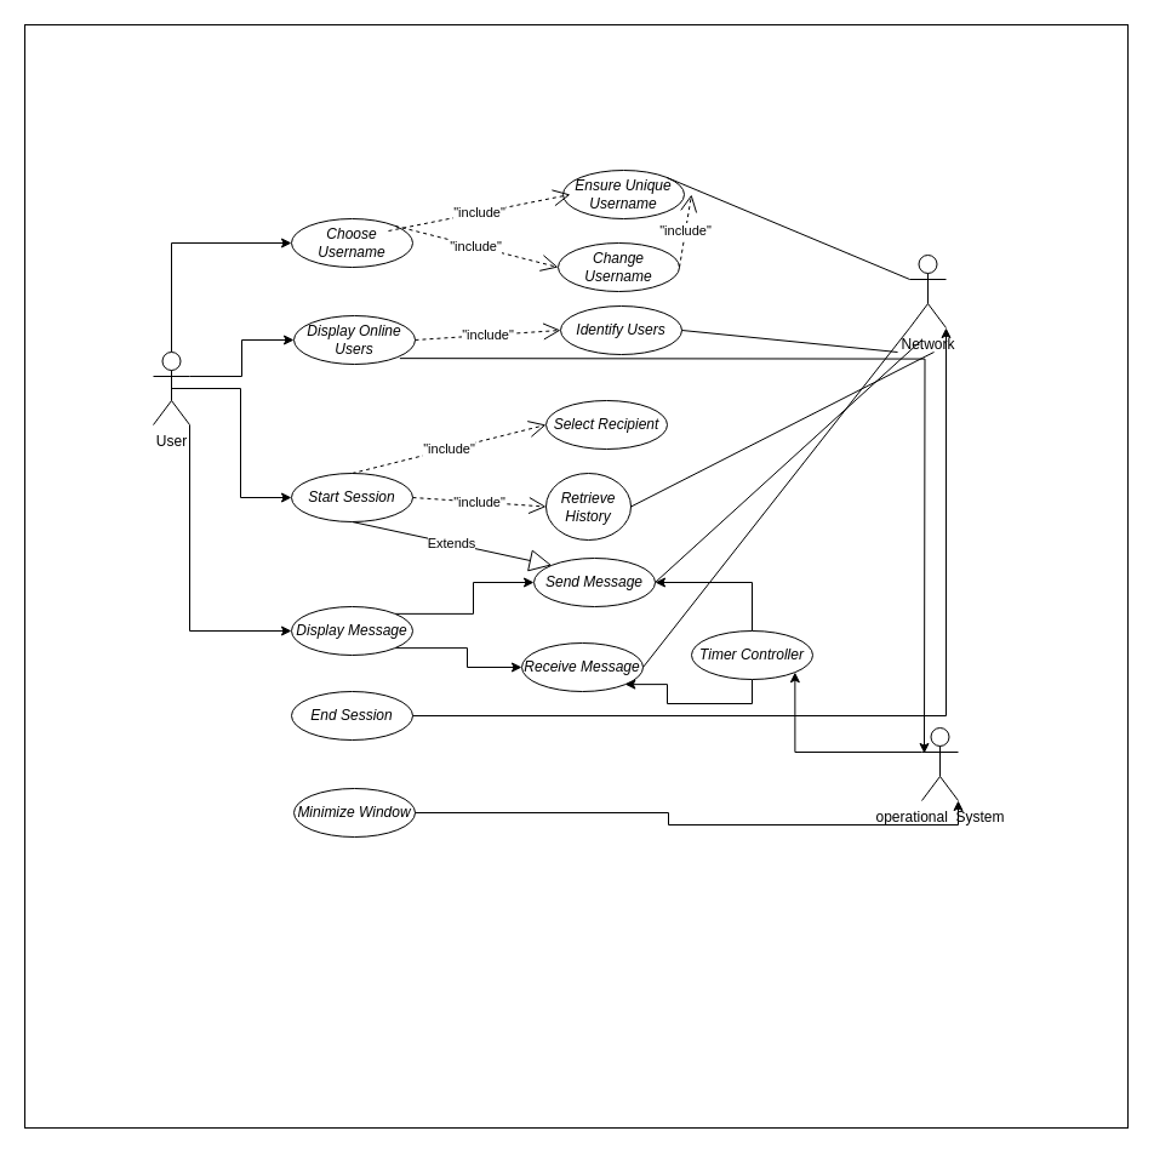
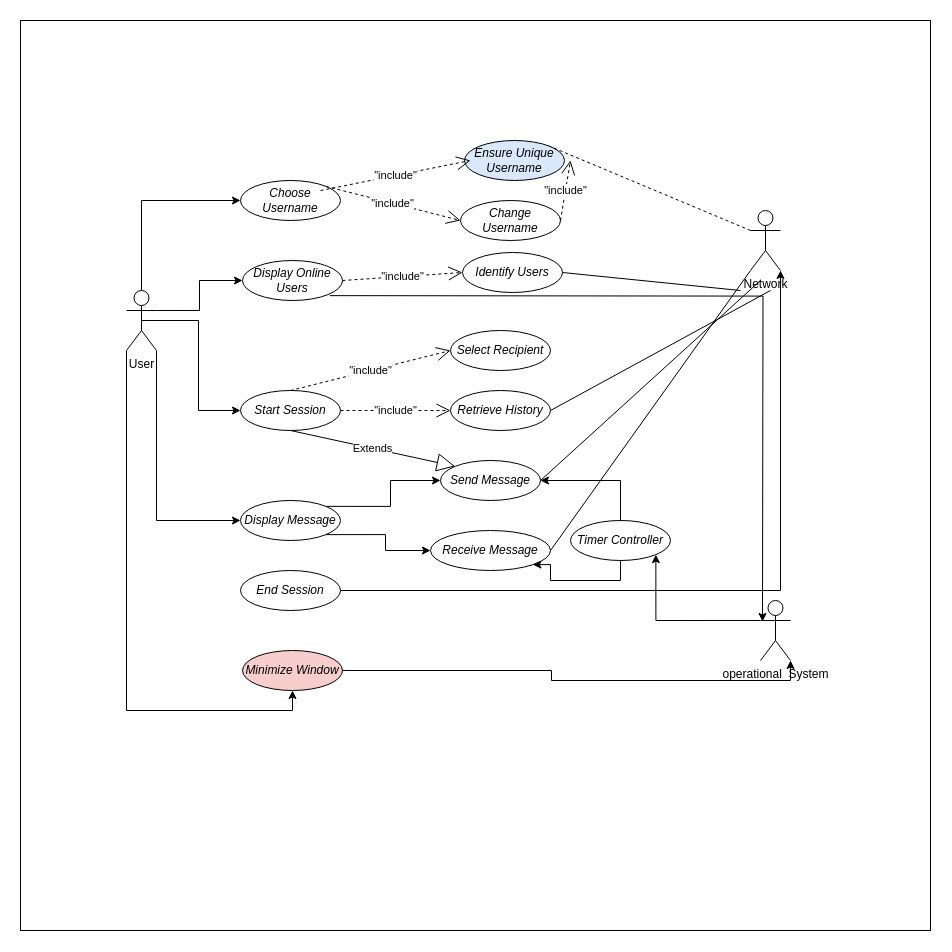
  <mxCell id="0" />
  <mxCell id="1" parent="0" />
  <mxCell id="2" value="" style="whiteSpace=wrap;html=1;aspect=fixed;" vertex="1" parent="1"><mxGeometry x="20" y="20" width="910" height="910" as="geometry" /></mxCell>
  <mxCell id="3" style="edgeStyle=orthogonalEdgeStyle;rounded=0;orthogonalLoop=1;jettySize=auto;html=1;exitX=0.5;exitY=0;exitDx=0;exitDy=0;exitPerimeter=0;entryX=0;entryY=0.5;entryDx=0;entryDy=0;" edge="1" parent="1" source="8" target="12"><mxGeometry relative="1" as="geometry" /></mxCell>
  <mxCell id="4" style="edgeStyle=orthogonalEdgeStyle;rounded=0;orthogonalLoop=1;jettySize=auto;html=1;exitX=1;exitY=0.333;exitDx=0;exitDy=0;exitPerimeter=0;entryX=0;entryY=0.5;entryDx=0;entryDy=0;" edge="1" parent="1" source="8" target="13"><mxGeometry relative="1" as="geometry" /></mxCell>
  <mxCell id="5" style="edgeStyle=orthogonalEdgeStyle;rounded=0;orthogonalLoop=1;jettySize=auto;html=1;exitX=0.5;exitY=0.5;exitDx=0;exitDy=0;exitPerimeter=0;entryX=0;entryY=0.5;entryDx=0;entryDy=0;" edge="1" parent="1" source="8" target="14"><mxGeometry relative="1" as="geometry" /></mxCell>
  <mxCell id="6" style="edgeStyle=orthogonalEdgeStyle;rounded=0;orthogonalLoop=1;jettySize=auto;html=1;exitX=1;exitY=1;exitDx=0;exitDy=0;exitPerimeter=0;entryX=0;entryY=0.5;entryDx=0;entryDy=0;" edge="1" parent="1" source="8" target="17"><mxGeometry relative="1" as="geometry" /></mxCell>
+ <mxCell id="7" style="edgeStyle=orthogonalEdgeStyle;rounded=0;orthogonalLoop=1;jettySize=auto;html=1;exitX=0;exitY=1;exitDx=0;exitDy=0;exitPerimeter=0;entryX=0.5;entryY=1;entryDx=0;entryDy=0;" edge="1" parent="1" source="8" target="19"><mxGeometry relative="1" as="geometry" /></mxCell>
  <mxCell id="8" value="User" style="shape=umlActor;verticalLabelPosition=bottom;verticalAlign=top;html=1;" vertex="1" parent="1"><mxGeometry x="126" y="290" width="30" height="60" as="geometry" /></mxCell>
  <mxCell id="9" value="Network" style="shape=umlActor;verticalLabelPosition=bottom;verticalAlign=top;html=1;" vertex="1" parent="1"><mxGeometry x="750" y="210" width="30" height="60" as="geometry" /></mxCell>
  <mxCell id="10" style="edgeStyle=orthogonalEdgeStyle;rounded=0;orthogonalLoop=1;jettySize=auto;html=1;exitX=0;exitY=0.333;exitDx=0;exitDy=0;exitPerimeter=0;entryX=1;entryY=1;entryDx=0;entryDy=0;" edge="1" parent="1" source="11" target="29"><mxGeometry relative="1" as="geometry" /></mxCell>
  <mxCell id="11" value="&lt;div&gt;operational_System&lt;/div&gt;&lt;div&gt;&lt;br&gt;&lt;/div&gt;" style="shape=umlActor;verticalLabelPosition=bottom;verticalAlign=top;html=1;" vertex="1" parent="1"><mxGeometry x="760" y="600" width="30" height="60" as="geometry" /></mxCell>
  <mxCell id="12" value="&lt;em&gt;Choose Username&lt;/em&gt;" style="ellipse;whiteSpace=wrap;html=1;" vertex="1" parent="1"><mxGeometry x="240" y="180" width="100" height="40" as="geometry" /></mxCell>
  <mxCell id="13" value="&lt;em&gt;Display Online Users&lt;/em&gt;" style="ellipse;whiteSpace=wrap;html=1;" vertex="1" parent="1"><mxGeometry x="242" y="260" width="100" height="40" as="geometry" /></mxCell>
  <mxCell id="14" value=" &lt;em&gt;Start Session&lt;/em&gt;" style="ellipse;whiteSpace=wrap;html=1;" vertex="1" parent="1"><mxGeometry x="240" y="390" width="100" height="40" as="geometry" /></mxCell>
  <mxCell id="15" style="edgeStyle=orthogonalEdgeStyle;rounded=0;orthogonalLoop=1;jettySize=auto;html=1;exitX=1;exitY=0;exitDx=0;exitDy=0;entryX=0;entryY=0.5;entryDx=0;entryDy=0;" edge="1" parent="1" source="17" target="25"><mxGeometry relative="1" as="geometry" /></mxCell>
  <mxCell id="16" style="edgeStyle=orthogonalEdgeStyle;rounded=0;orthogonalLoop=1;jettySize=auto;html=1;exitX=1;exitY=1;exitDx=0;exitDy=0;entryX=0;entryY=0.5;entryDx=0;entryDy=0;" edge="1" parent="1" source="17" target="26"><mxGeometry relative="1" as="geometry" /></mxCell>
  <mxCell id="17" value=" &lt;em&gt;Display Message&lt;/em&gt;" style="ellipse;whiteSpace=wrap;html=1;" vertex="1" parent="1"><mxGeometry x="240" y="500" width="100" height="40" as="geometry" /></mxCell>
  <mxCell id="18" value=" &lt;em&gt;End Session&lt;/em&gt;" style="ellipse;whiteSpace=wrap;html=1;" vertex="1" parent="1"><mxGeometry x="240" y="570" width="100" height="40" as="geometry" /></mxCell>
- <mxCell id="19" value="&lt;em&gt;Minimize Window&lt;/em&gt;" style="ellipse;whiteSpace=wrap;html=1;" vertex="1" parent="1"><mxGeometry x="242" y="650" width="100" height="40" as="geometry" /></mxCell>
- <mxCell id="20" value=" &lt;em&gt;Ensure Unique Username&lt;/em&gt;" style="ellipse;whiteSpace=wrap;html=1;" vertex="1" parent="1"><mxGeometry x="464" y="140" width="100" height="40" as="geometry" /></mxCell>
+ <mxCell id="19" value="&lt;em&gt;Minimize Window&lt;/em&gt;" style="ellipse;whiteSpace=wrap;html=1;fillColor=#f8cecc;" vertex="1" parent="1"><mxGeometry x="242" y="650" width="100" height="40" as="geometry" /></mxCell>
+ <mxCell id="20" value=" &lt;em&gt;Ensure Unique Username&lt;/em&gt;" style="ellipse;whiteSpace=wrap;html=1;fillColor=#dae8fc;" vertex="1" parent="1"><mxGeometry x="464" y="140" width="100" height="40" as="geometry" /></mxCell>
  <mxCell id="21" value=" &lt;em&gt;Change Username&lt;/em&gt;" style="ellipse;whiteSpace=wrap;html=1;" vertex="1" parent="1"><mxGeometry x="460" y="200" width="100" height="40" as="geometry" /></mxCell>
  <mxCell id="22" value=" &lt;em&gt;Identify Users&lt;/em&gt;" style="ellipse;whiteSpace=wrap;html=1;" vertex="1" parent="1"><mxGeometry x="462" y="252" width="100" height="40" as="geometry" /></mxCell>
  <mxCell id="23" value="&lt;em&gt;Select Recipient&lt;br&gt;&lt;/em&gt;" style="ellipse;whiteSpace=wrap;html=1;" vertex="1" parent="1"><mxGeometry x="450" y="330" width="100" height="40" as="geometry" /></mxCell>
- <mxCell id="24" value=" &lt;em&gt;Retrieve History&lt;/em&gt;" style="ellipse;whiteSpace=wrap;html=1;" vertex="1" parent="1"><mxGeometry x="450" y="390" width="70" height="55" as="geometry" /></mxCell>
+ <mxCell id="24" value=" &lt;em&gt;Retrieve History&lt;/em&gt;" style="ellipse;whiteSpace=wrap;html=1;" vertex="1" parent="1"><mxGeometry x="450" y="390" width="100" height="40" as="geometry" /></mxCell>
  <mxCell id="25" value="&lt;em&gt;Send Message&lt;/em&gt;" style="ellipse;whiteSpace=wrap;html=1;" vertex="1" parent="1"><mxGeometry x="440" y="460" width="100" height="40" as="geometry" /></mxCell>
- <mxCell id="26" value="&lt;em&gt;Receive Message&lt;/em&gt;" style="ellipse;whiteSpace=wrap;html=1;" vertex="1" parent="1"><mxGeometry x="430" y="530" width="100" height="40" as="geometry" /></mxCell>
+ <mxCell id="26" value="&lt;em&gt;Receive Message&lt;/em&gt;" style="ellipse;whiteSpace=wrap;html=1;" vertex="1" parent="1"><mxGeometry x="430" y="530" width="120" height="40" as="geometry" /></mxCell>
  <mxCell id="27" style="edgeStyle=orthogonalEdgeStyle;rounded=0;orthogonalLoop=1;jettySize=auto;html=1;exitX=0.5;exitY=0;exitDx=0;exitDy=0;entryX=1;entryY=0.5;entryDx=0;entryDy=0;" edge="1" parent="1" source="29" target="25"><mxGeometry relative="1" as="geometry" /></mxCell>
  <mxCell id="28" style="edgeStyle=orthogonalEdgeStyle;rounded=0;orthogonalLoop=1;jettySize=auto;html=1;exitX=0.5;exitY=1;exitDx=0;exitDy=0;entryX=1;entryY=1;entryDx=0;entryDy=0;" edge="1" parent="1" source="29" target="26"><mxGeometry relative="1" as="geometry" /></mxCell>
  <mxCell id="29" value="&lt;em&gt;Timer Controller&lt;/em&gt;" style="ellipse;whiteSpace=wrap;html=1;" vertex="1" parent="1"><mxGeometry x="570" y="520" width="100" height="40" as="geometry" /></mxCell>
  <mxCell id="30" style="edgeStyle=orthogonalEdgeStyle;rounded=0;orthogonalLoop=1;jettySize=auto;html=1;exitX=1;exitY=0.5;exitDx=0;exitDy=0;entryX=1;entryY=1;entryDx=0;entryDy=0;entryPerimeter=0;" edge="1" parent="1" source="19" target="11"><mxGeometry relative="1" as="geometry" /></mxCell>
  <mxCell id="31" style="edgeStyle=orthogonalEdgeStyle;rounded=0;orthogonalLoop=1;jettySize=auto;html=1;exitX=1;exitY=1;exitDx=0;exitDy=0;entryX=0;entryY=0.333;entryDx=0;entryDy=0;entryPerimeter=0;" edge="1" parent="1"><mxGeometry relative="1" as="geometry"><mxPoint x="329.355" y="295.142" as="sourcePoint" /><mxPoint x="762" y="621" as="targetPoint" /></mxGeometry></mxCell>
  <mxCell id="32" style="edgeStyle=orthogonalEdgeStyle;rounded=0;orthogonalLoop=1;jettySize=auto;html=1;exitX=1;exitY=0.5;exitDx=0;exitDy=0;entryX=1;entryY=1;entryDx=0;entryDy=0;entryPerimeter=0;" edge="1" parent="1" source="18" target="9"><mxGeometry relative="1" as="geometry" /></mxCell>
  <mxCell id="33" value="&quot;include&quot;" style="endArrow=open;endSize=12;dashed=1;html=1;rounded=0;entryX=0;entryY=0.5;entryDx=0;entryDy=0;" edge="1" parent="1" target="23"><mxGeometry width="160" relative="1" as="geometry"><mxPoint x="290" y="390" as="sourcePoint" /><mxPoint x="450" y="390" as="targetPoint" /></mxGeometry></mxCell>
  <mxCell id="34" value="&quot;include&quot;" style="endArrow=open;endSize=12;dashed=1;html=1;rounded=0;entryX=0;entryY=0.5;entryDx=0;entryDy=0;exitX=1;exitY=0.5;exitDx=0;exitDy=0;" edge="1" parent="1" source="14" target="24"><mxGeometry width="160" relative="1" as="geometry"><mxPoint x="300" y="400" as="sourcePoint" /><mxPoint x="460" y="360" as="targetPoint" /></mxGeometry></mxCell>
  <mxCell id="35" value="Extends" style="endArrow=block;endSize=16;endFill=0;html=1;rounded=0;exitX=0.5;exitY=1;exitDx=0;exitDy=0;entryX=0;entryY=0;entryDx=0;entryDy=0;" edge="1" parent="1" source="14" target="25"><mxGeometry width="160" relative="1" as="geometry"><mxPoint x="450" y="490" as="sourcePoint" /><mxPoint x="610" y="490" as="targetPoint" /></mxGeometry></mxCell>
  <mxCell id="36" value="&quot;include&quot;" style="endArrow=open;endSize=12;dashed=1;html=1;rounded=0;entryX=0;entryY=0.5;entryDx=0;entryDy=0;" edge="1" parent="1"><mxGeometry width="160" relative="1" as="geometry"><mxPoint x="320" y="190" as="sourcePoint" /><mxPoint x="470" y="160" as="targetPoint" /></mxGeometry></mxCell>
  <mxCell id="37" value="&quot;include&quot;" style="endArrow=open;endSize=12;dashed=1;html=1;rounded=0;entryX=0;entryY=0.5;entryDx=0;entryDy=0;exitX=1;exitY=0;exitDx=0;exitDy=0;" edge="1" parent="1" source="12" target="21"><mxGeometry width="160" relative="1" as="geometry"><mxPoint x="310" y="220" as="sourcePoint" /><mxPoint x="470" y="180" as="targetPoint" /></mxGeometry></mxCell>
  <mxCell id="38" value="&quot;include&quot;" style="endArrow=open;endSize=12;dashed=1;html=1;rounded=0;exitX=1;exitY=0.5;exitDx=0;exitDy=0;" edge="1" parent="1" source="21"><mxGeometry width="160" relative="1" as="geometry"><mxPoint x="535" y="180" as="sourcePoint" /><mxPoint x="570" y="160" as="targetPoint" /></mxGeometry></mxCell>
  <mxCell id="39" value="&quot;include&quot;" style="endArrow=open;endSize=12;dashed=1;html=1;rounded=0;entryX=0;entryY=0.5;entryDx=0;entryDy=0;exitX=1;exitY=0.5;exitDx=0;exitDy=0;" edge="1" parent="1" source="13" target="22"><mxGeometry width="160" relative="1" as="geometry"><mxPoint x="335" y="196" as="sourcePoint" /><mxPoint x="470" y="230" as="targetPoint" /></mxGeometry></mxCell>
  <mxCell id="40" value="" style="endArrow=none;html=1;rounded=0;exitX=0;exitY=1;exitDx=0;exitDy=0;exitPerimeter=0;entryX=1;entryY=0.5;entryDx=0;entryDy=0;" edge="1" parent="1" source="9" target="26"><mxGeometry width="50" height="50" relative="1" as="geometry"><mxPoint x="460" y="300" as="sourcePoint" /><mxPoint x="510" y="250" as="targetPoint" /></mxGeometry></mxCell>
  <mxCell id="41" value="" style="endArrow=none;html=1;rounded=0;exitX=0;exitY=1;exitDx=0;exitDy=0;exitPerimeter=0;entryX=1;entryY=0.5;entryDx=0;entryDy=0;" edge="1" parent="1" target="25"><mxGeometry width="50" height="50" relative="1" as="geometry"><mxPoint x="760" y="280" as="sourcePoint" /><mxPoint x="540" y="560" as="targetPoint" /></mxGeometry></mxCell>
  <mxCell id="42" value="" style="endArrow=none;html=1;rounded=0;exitX=0;exitY=1;exitDx=0;exitDy=0;exitPerimeter=0;entryX=1;entryY=0.5;entryDx=0;entryDy=0;" edge="1" parent="1" target="24"><mxGeometry width="50" height="50" relative="1" as="geometry"><mxPoint x="770" y="290" as="sourcePoint" /><mxPoint x="550" y="570" as="targetPoint" /></mxGeometry></mxCell>
  <mxCell id="43" value="" style="endArrow=none;html=1;rounded=0;entryX=1;entryY=0.5;entryDx=0;entryDy=0;" edge="1" parent="1" target="22"><mxGeometry width="50" height="50" relative="1" as="geometry"><mxPoint x="740" y="290" as="sourcePoint" /><mxPoint x="560" y="580" as="targetPoint" /></mxGeometry></mxCell>
- <mxCell id="44" value="" style="endArrow=none;html=1;rounded=0;exitX=0;exitY=0.333;exitDx=0;exitDy=0;exitPerimeter=0;entryX=1;entryY=0;entryDx=0;entryDy=0;" edge="1" parent="1" source="9" target="20"><mxGeometry width="50" height="50" relative="1" as="geometry"><mxPoint x="790" y="310" as="sourcePoint" /><mxPoint x="570" y="340" as="targetPoint" /></mxGeometry></mxCell>
+ <mxCell id="44" value="" style="endArrow=none;html=1;rounded=0;exitX=0;exitY=0.333;exitDx=0;exitDy=0;exitPerimeter=0;entryX=1;entryY=0;entryDx=0;entryDy=0;dashed=1;" edge="1" parent="1" source="9" target="20"><mxGeometry width="50" height="50" relative="1" as="geometry"><mxPoint x="790" y="310" as="sourcePoint" /><mxPoint x="570" y="340" as="targetPoint" /></mxGeometry></mxCell>
